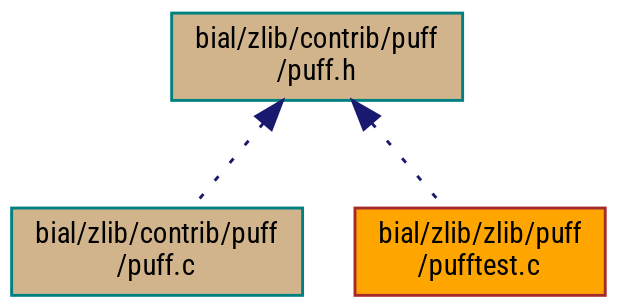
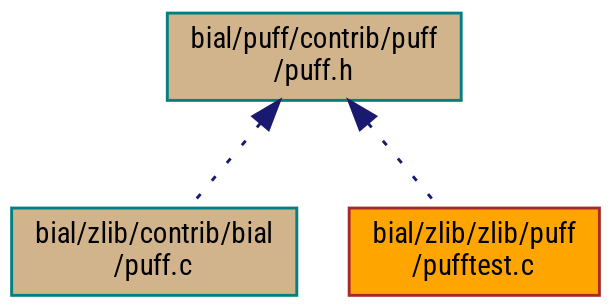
  digraph {
    fontname="Roboto Condensed"
    node [color=teal fillcolor=tan fontname="Roboto Condensed" fontsize=10 shape=record style=filled]
    edge [color=midnightblue dir=back fontname="Roboto Condensed" fontsize=10 labelfontname=Helvetica labelfontsize=10 style=dotted]
-   n1 [fontcolor=black height=0.2 label="bial/zlib/contrib/puff\l/puff.h" width=0.4]
-   n2 [height=0.2 label="bial/zlib/contrib/puff\l/puff.c" width=0.4]
+   n1 [fontcolor=black height=0.2 label="bial/puff/contrib/puff\l/puff.h" width=0.4]
+   n2 [height=0.2 label="bial/zlib/contrib/bial\l/puff.c" width=0.4]
    n3 [color=brown fillcolor=orange height=0.2 label="bial/zlib/zlib/puff\l/pufftest.c" width=0.4]
    n1 -> n2
    n1 -> n3
  }
